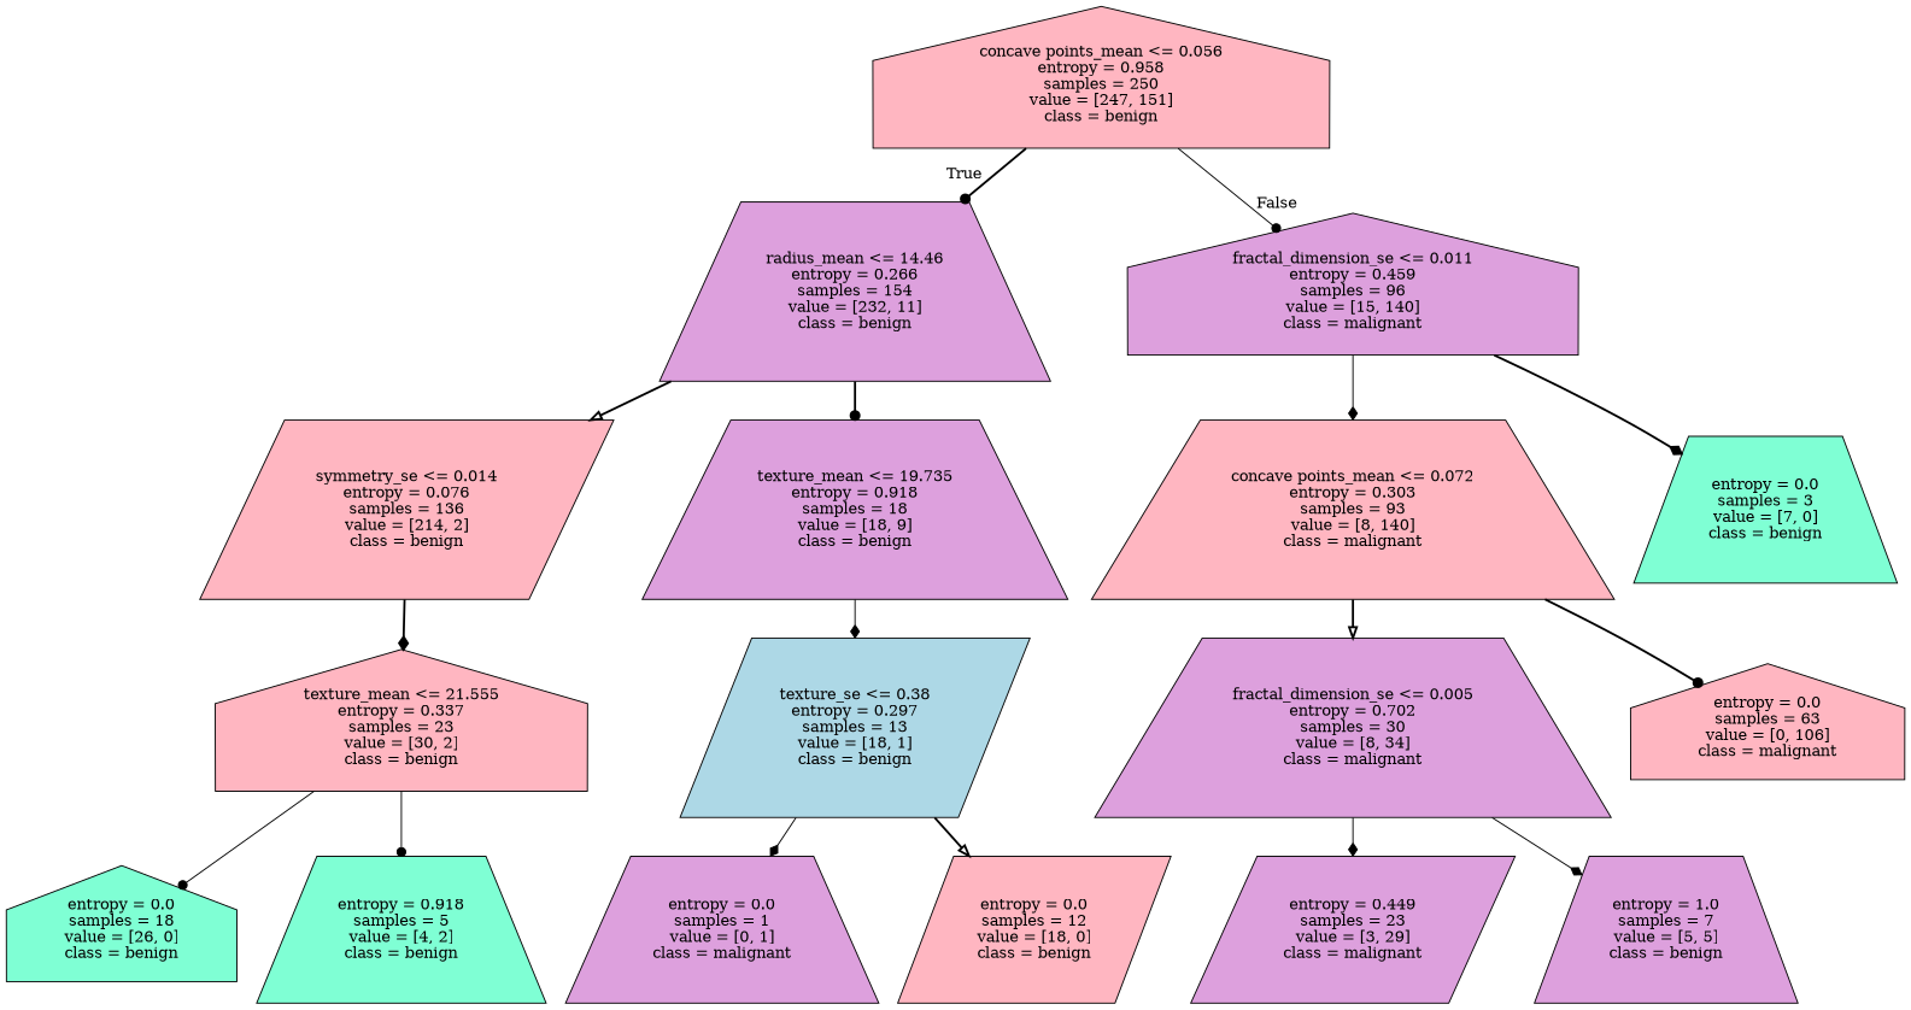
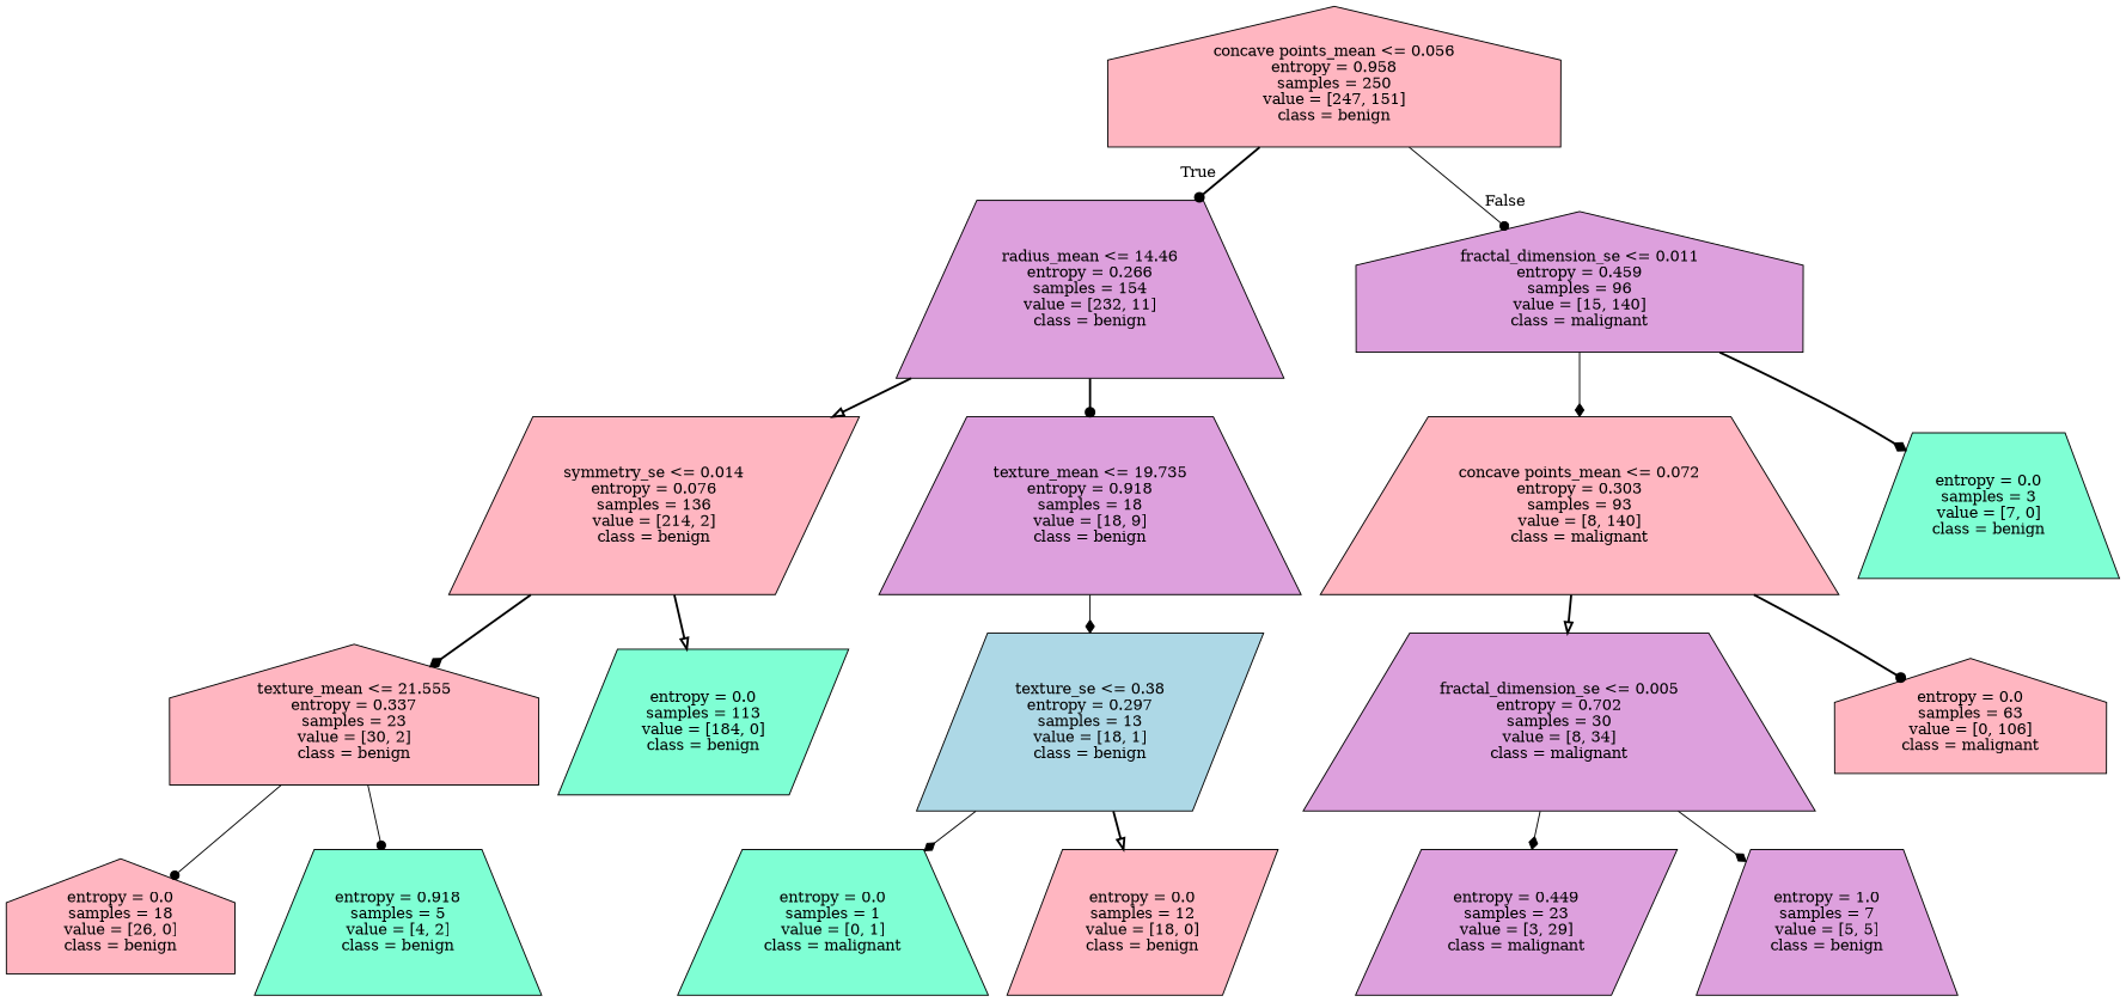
  digraph {
    node [color=black fillcolor=lightpink shape=trapezium style=filled]
    edge [arrowhead=diamond style=bold]
    n1 [label="concave points_mean <= 0.056\nentropy = 0.958\nsamples = 250\nvalue = [247, 151]\nclass = benign" shape=house]
    n2 [fillcolor=plum label="radius_mean <= 14.46\nentropy = 0.266\nsamples = 154\nvalue = [232, 11]\nclass = benign"]
    n3 [fillcolor=plum label="fractal_dimension_se <= 0.011\nentropy = 0.459\nsamples = 96\nvalue = [15, 140]\nclass = malignant" shape=house]
    n4 [label="symmetry_se <= 0.014\nentropy = 0.076\nsamples = 136\nvalue = [214, 2]\nclass = benign" shape=parallelogram]
    n5 [fillcolor=plum label="texture_mean <= 19.735\nentropy = 0.918\nsamples = 18\nvalue = [18, 9]\nclass = benign"]
    n6 [label="concave points_mean <= 0.072\nentropy = 0.303\nsamples = 93\nvalue = [8, 140]\nclass = malignant"]
    n7 [fillcolor=aquamarine label="entropy = 0.0\nsamples = 3\nvalue = [7, 0]\nclass = benign"]
    n8 [label="texture_mean <= 21.555\nentropy = 0.337\nsamples = 23\nvalue = [30, 2]\nclass = benign" shape=house]
+   n9 [fillcolor=aquamarine label="entropy = 0.0\nsamples = 113\nvalue = [184, 0]\nclass = benign" shape=parallelogram]
    n10 [fillcolor=lightblue label="texture_se <= 0.38\nentropy = 0.297\nsamples = 13\nvalue = [18, 1]\nclass = benign" shape=parallelogram]
-   n11 [fillcolor=aquamarine label="entropy = 0.0\nsamples = 18\nvalue = [26, 0]\nclass = benign" shape=house]
+   n11 [label="entropy = 0.0\nsamples = 18\nvalue = [26, 0]\nclass = benign" shape=house]
    n12 [fillcolor=aquamarine label="entropy = 0.918\nsamples = 5\nvalue = [4, 2]\nclass = benign"]
-   n13 [fillcolor=plum label="entropy = 0.0\nsamples = 1\nvalue = [0, 1]\nclass = malignant"]
+   n13 [fillcolor=aquamarine label="entropy = 0.0\nsamples = 1\nvalue = [0, 1]\nclass = malignant"]
    n14 [label="entropy = 0.0\nsamples = 12\nvalue = [18, 0]\nclass = benign" shape=parallelogram]
    n15 [fillcolor=plum label="fractal_dimension_se <= 0.005\nentropy = 0.702\nsamples = 30\nvalue = [8, 34]\nclass = malignant"]
    n16 [label="entropy = 0.0\nsamples = 63\nvalue = [0, 106]\nclass = malignant" shape=house]
    n17 [fillcolor=plum label="entropy = 0.449\nsamples = 23\nvalue = [3, 29]\nclass = malignant" shape=parallelogram]
    n18 [fillcolor=plum label="entropy = 1.0\nsamples = 7\nvalue = [5, 5]\nclass = benign"]
    n1 -> n2 [arrowhead=dot headlabel=True labelangle=45 labeldistance=2.5]
    n1 -> n3 [arrowhead=dot headlabel=False labelangle=-45 labeldistance=2.5 style=solid]
    n2 -> n4 [arrowhead=onormal]
    n2 -> n5 [arrowhead=dot]
    n3 -> n6 [style=solid]
    n3 -> n7
    n4 -> n8
+   n4 -> n9 [arrowhead=onormal]
    n5 -> n10 [style=solid]
    n6 -> n15 [arrowhead=onormal]
    n6 -> n16 [arrowhead=dot]
    n8 -> n11 [arrowhead=dot style=solid]
    n8 -> n12 [arrowhead=dot style=solid]
    n10 -> n13 [style=solid]
    n10 -> n14 [arrowhead=onormal]
    n15 -> n17 [style=solid]
    n15 -> n18 [style=solid]
  }
